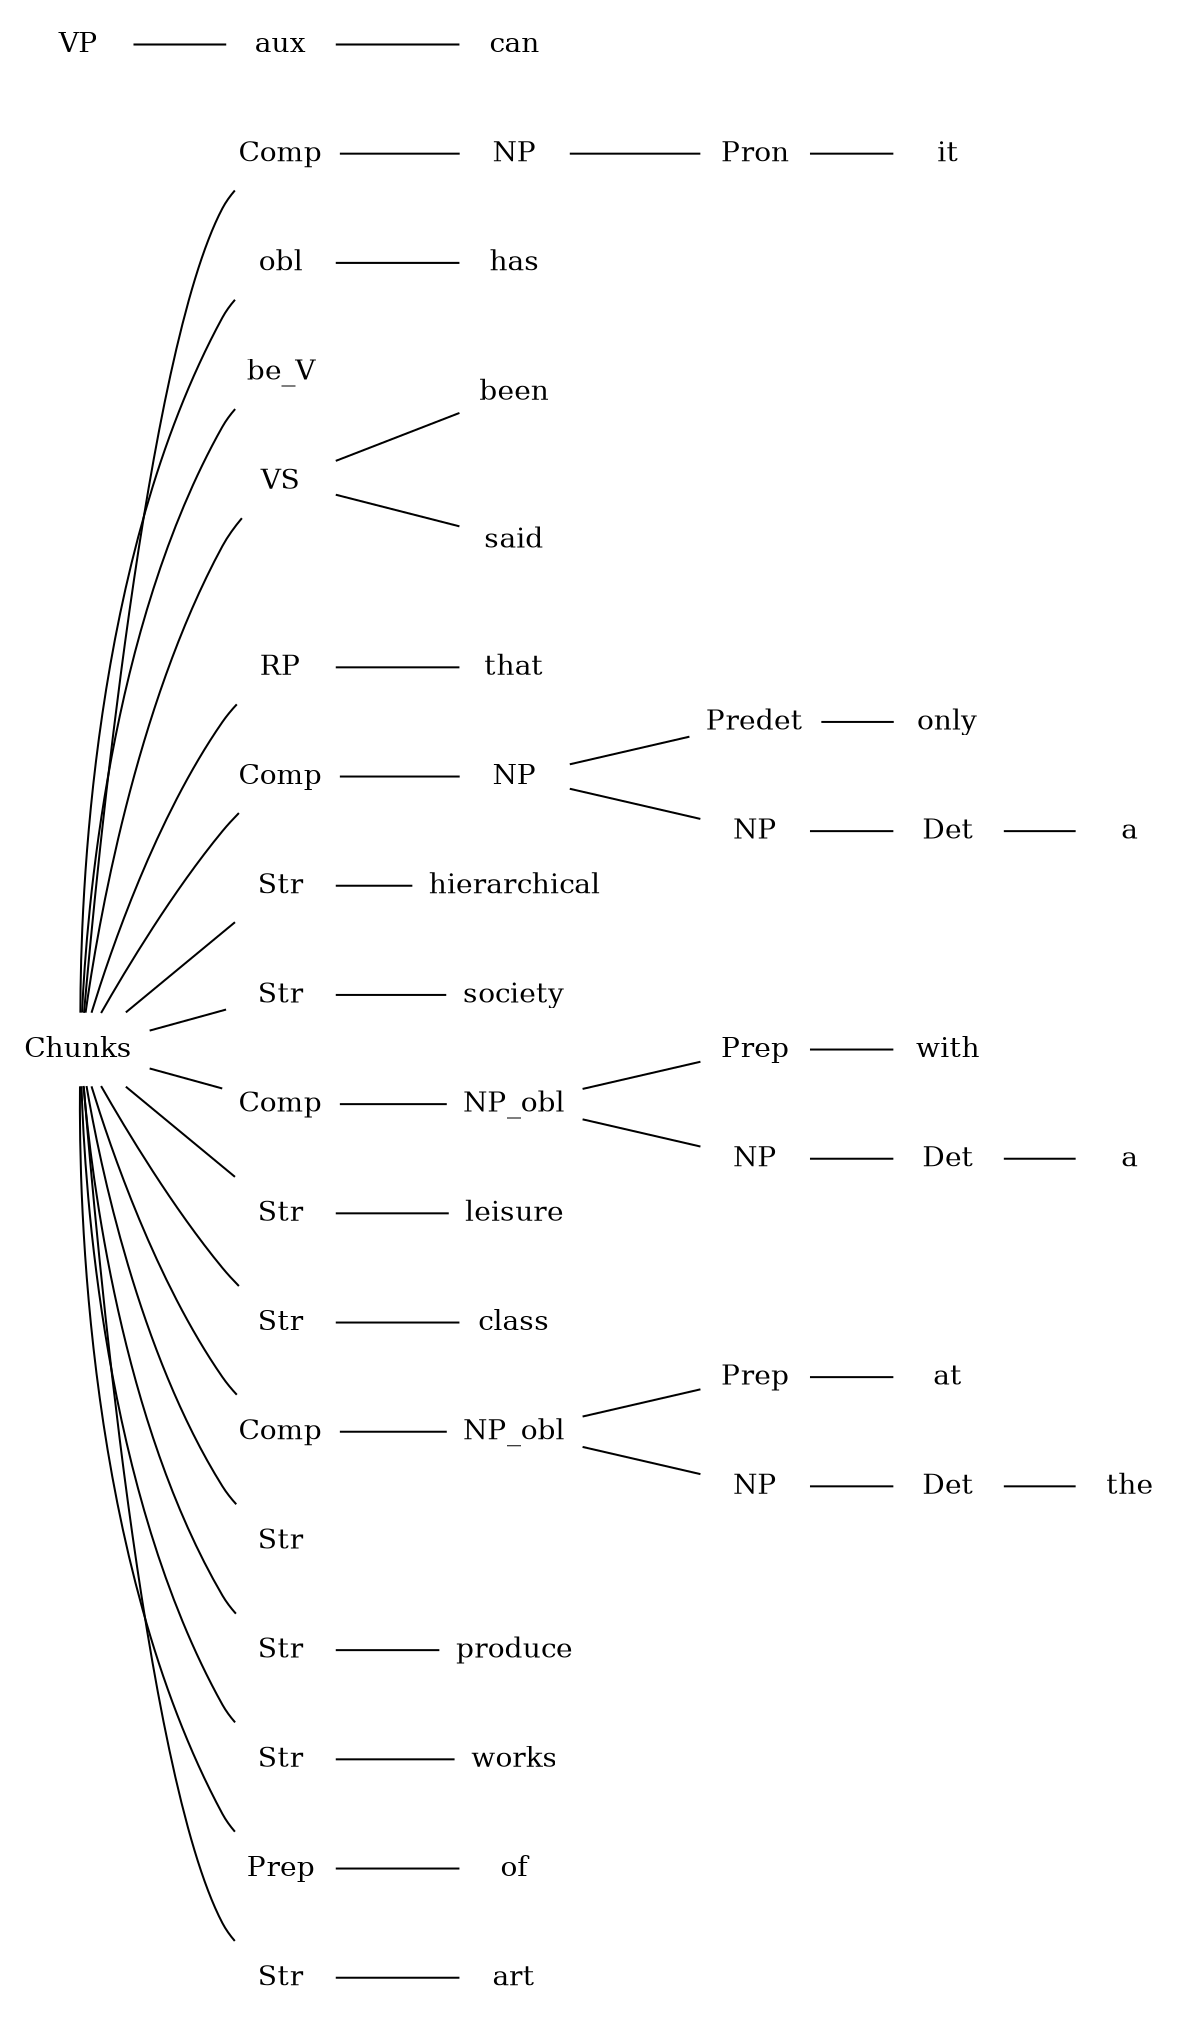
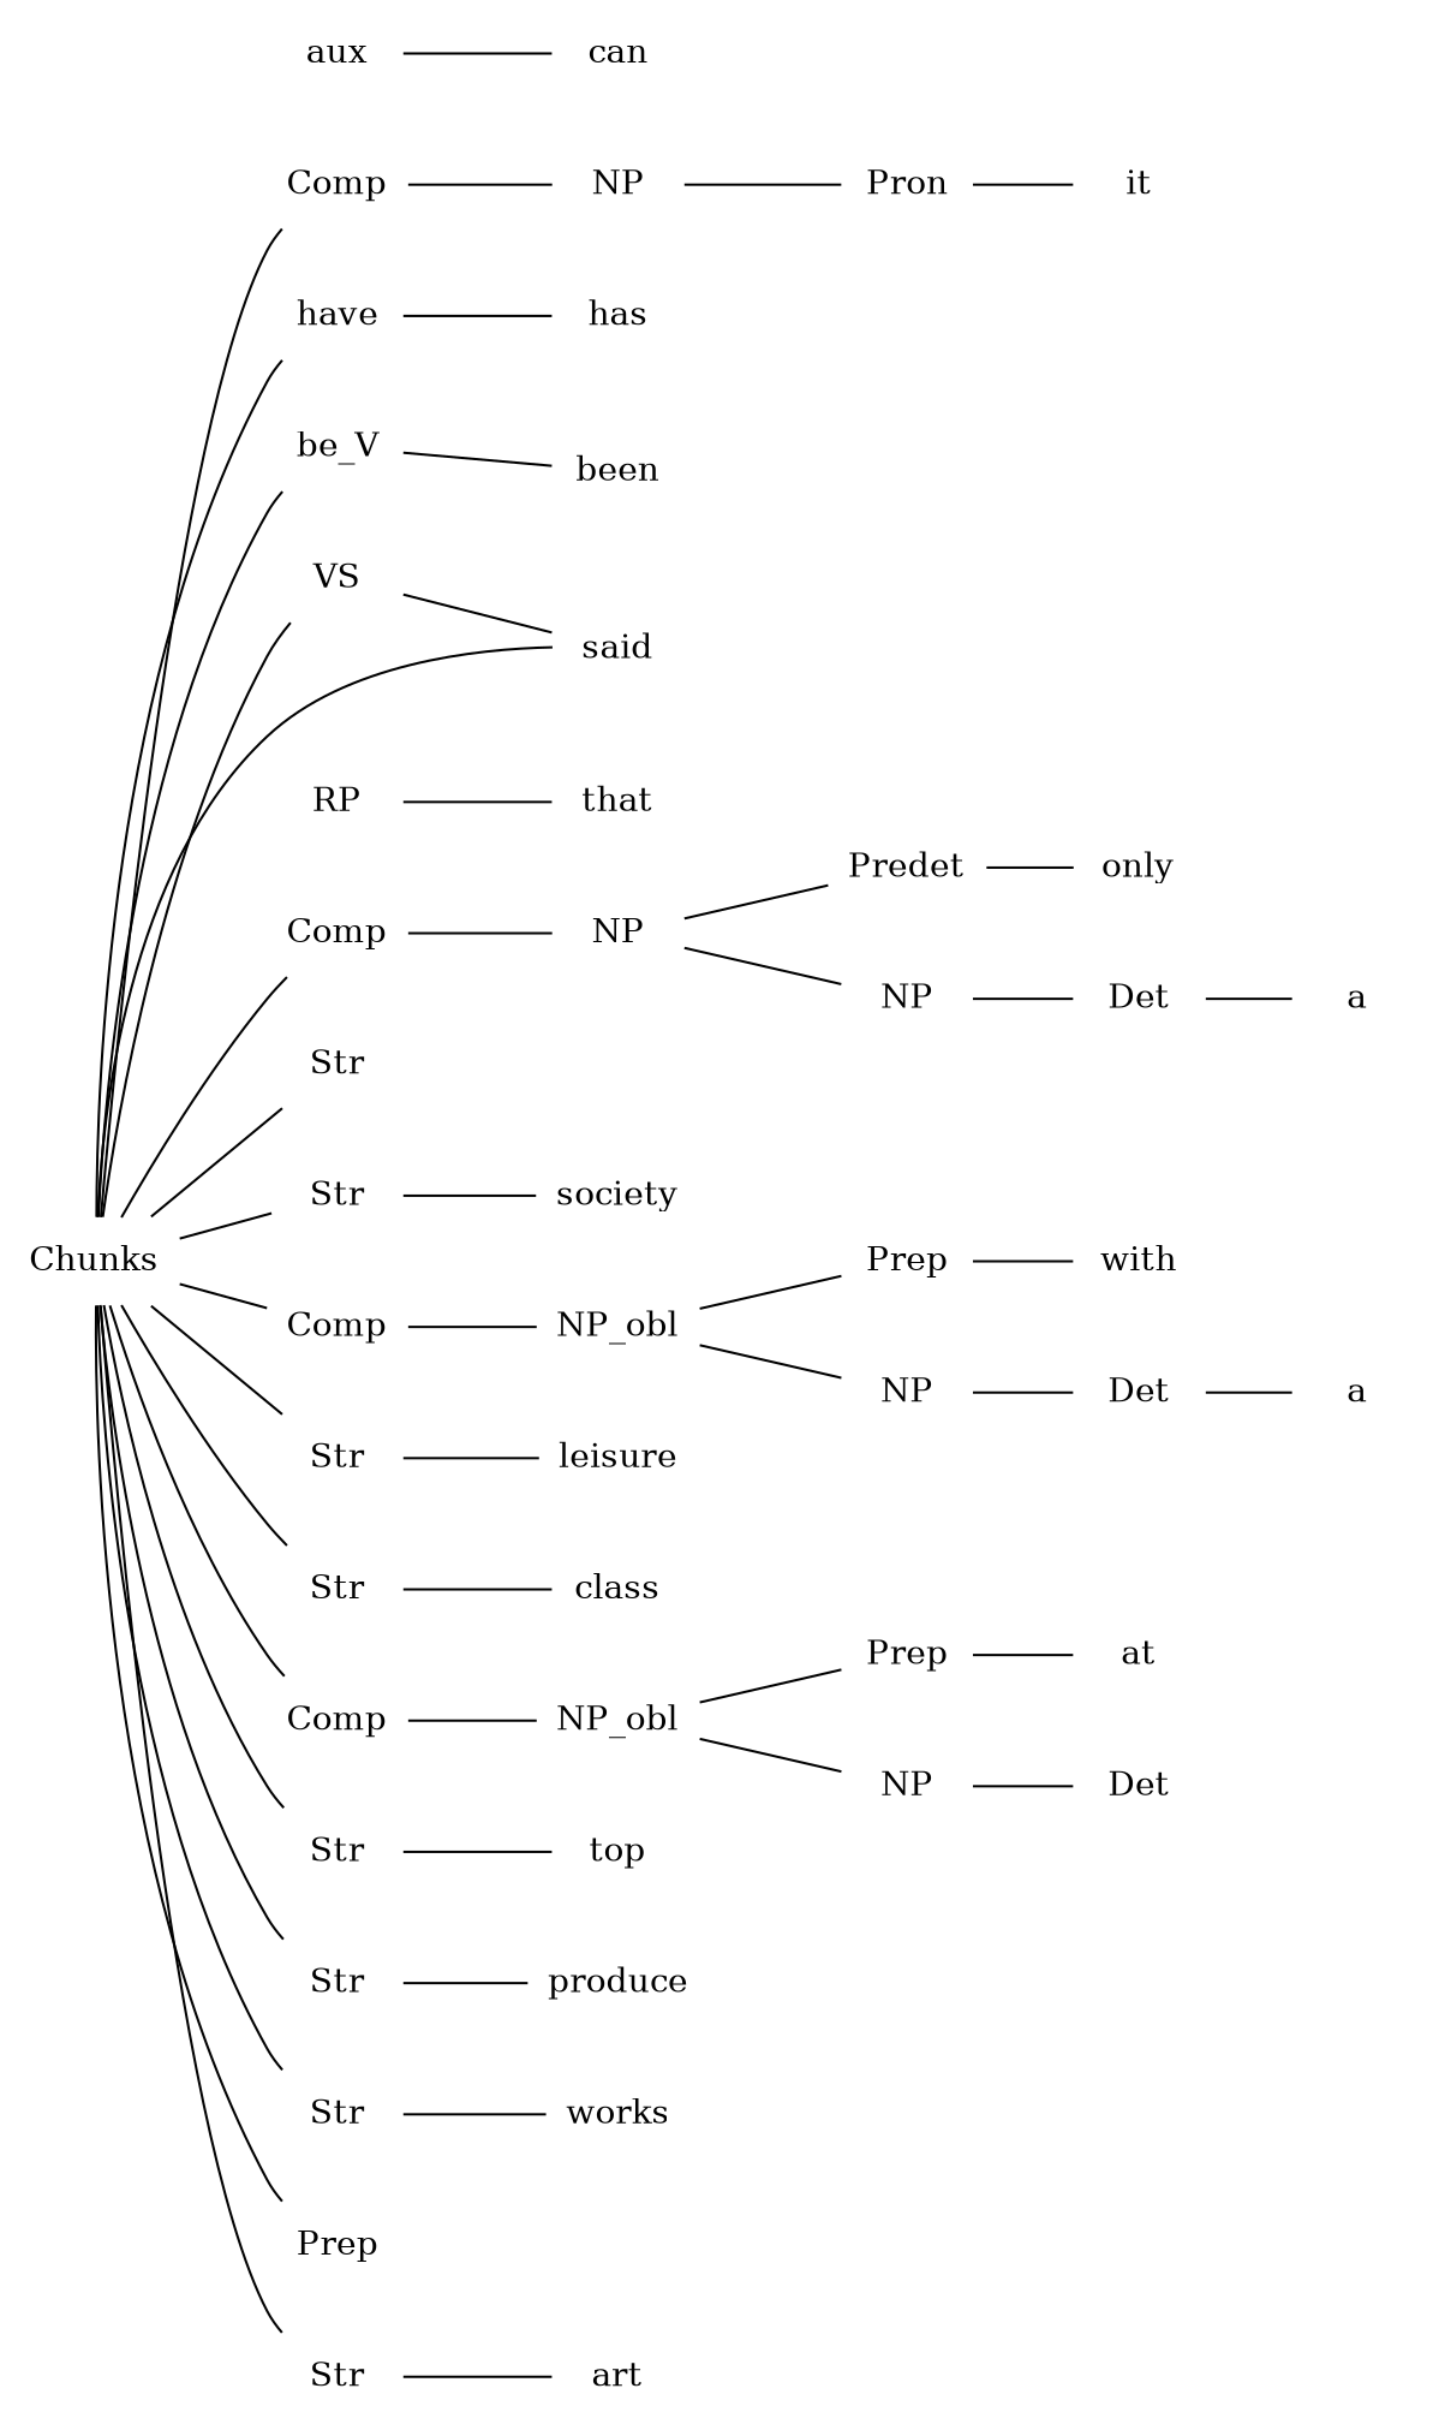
  graph {
    rankdir=LR
    node [shape=plaintext style=solid]
    edge [style=solid]
    n1 [label=Chunks]
    n2 [label=Comp]
-   n3 [label=obl]
+   n3 [label=have]
    n4 [label=be_V]
    n5 [label=VS]
    n6 [label=RP]
    n7 [label=Comp]
    n8 [label=Str]
    n9 [label=Str]
    n10 [label=Comp]
    n11 [label=Str]
    n12 [label=Str]
    n13 [label=Comp]
    n14 [label=Str]
    n15 [label=Str]
    n16 [label=Str]
    n17 [label=Prep]
    n18 [label=Str]
    n19 [label=NP]
    n20 [label=has]
    n21 [label=been]
    n22 [label=said]
    n23 [label=that]
    n24 [label=NP]
-   n25 [label=hierarchical]
    n26 [label=society]
    n27 [label=NP_obl]
    n28 [label=leisure]
    n29 [label=class]
    n30 [label=NP_obl]
+   n31 [label=top]
    n32 [label=produce]
    n33 [label=works]
-   n34 [label=of]
    n35 [label=art]
    n36 [label=Pron]
    n37 [label=it]
    n38 [label=Predet]
    n39 [label=NP]
    n40 [label=only]
    n41 [label=Det]
    n42 [label=a]
    n43 [label=Prep]
    n44 [label=NP]
    n45 [label=with]
    n46 [label=Det]
    n47 [label=a]
    n48 [label=Prep]
    n49 [label=NP]
    n50 [label=at]
    n51 [label=Det]
-   n52 [label=the]
-   n53 [label=VP]
    n54 [label=aux]
    n55 [label=can]
    n1 -- n2
    n1 -- n3
    n1 -- n4
    n1 -- n5
-   n1 -- n6
+   n1 -- n22
    n1 -- n7
    n1 -- n8
    n1 -- n9
    n1 -- n10
    n1 -- n11
    n1 -- n12
    n1 -- n13
    n1 -- n14
    n1 -- n15
    n1 -- n16
    n1 -- n17
    n1 -- n18
    n2 -- n19
    n3 -- n20
-   n5 -- n21
+   n4 -- n21
    n5 -- n22
    n6 -- n23
    n7 -- n24
-   n8 -- n25
    n9 -- n26
    n10 -- n27
    n11 -- n28
    n12 -- n29
    n13 -- n30
+   n14 -- n31
    n15 -- n32
    n16 -- n33
-   n17 -- n34
    n18 -- n35
    n19 -- n36
    n24 -- n38
    n24 -- n39
    n27 -- n43
    n27 -- n44
    n30 -- n48
    n30 -- n49
    n36 -- n37
    n38 -- n40
    n39 -- n41
    n41 -- n42
    n43 -- n45
    n44 -- n46
    n46 -- n47
    n48 -- n50
    n49 -- n51
-   n51 -- n52
-   n53 -- n54
    n54 -- n55
  }
